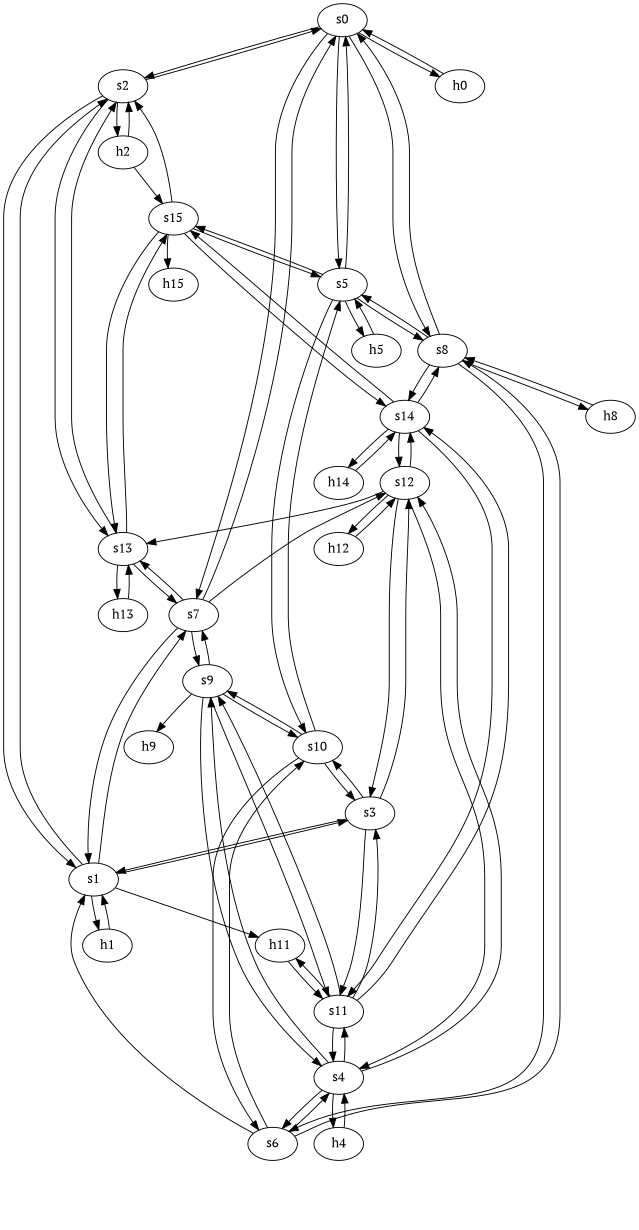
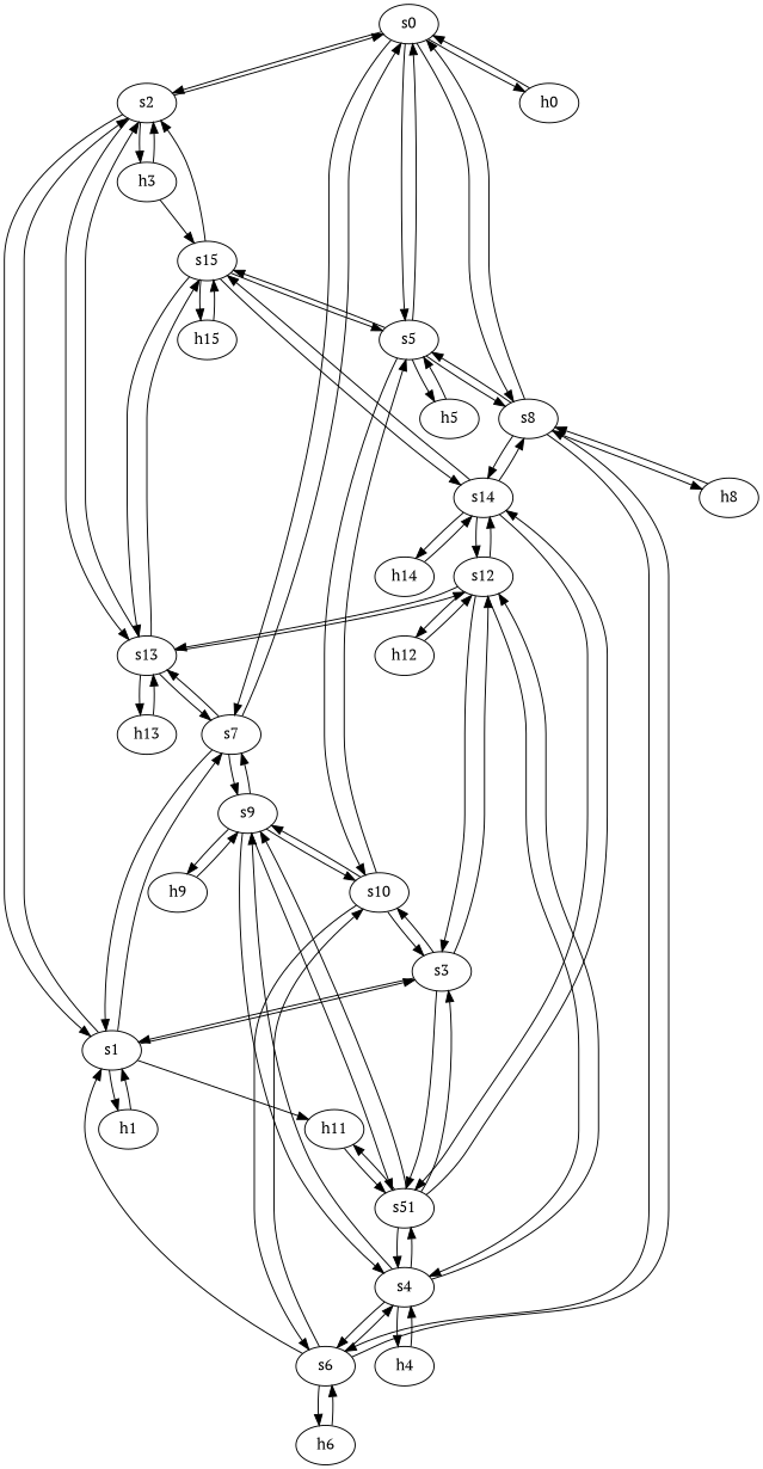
  strict digraph {
    fontname="PT Serif"
    node [fontname="PT Serif" type=switch]
    edge [capacity="1Gbps" cost=1 dst_port=0 fontname="PT Serif" src_port=0]
    s0
    s2
    s5
    s7
    s8
    h0 [ip="1.0.0.100" mac="00:00:00:00:00:50" type=host]
    s1
    s13
-   h2 [ip="1.0.0.102" mac="00:00:00:00:00:52" type=host]
+   h2 [ip="1.0.0.102" mac="00:00:00:00:00:52" type=host label=h3]
    s15
    s10
    h5 [ip="1.0.0.105" mac="00:00:00:00:00:55" type=host]
    s9
    s6
    s14
    h8 [ip="1.0.0.108" mac="00:00:00:00:00:58" type=host]
    s3
    h1 [ip="1.0.0.101" mac="00:00:00:00:00:51" type=host]
    h11 [ip="1.0.0.111" mac="00:00:00:00:00:61" type=host]
-   s11
+   s11 [label=s51]
    s12
    s4
+   h6 [ip="1.0.0.106" mac="00:00:00:00:00:56" type=host]
    h13 [ip="1.0.0.113" mac="00:00:00:00:00:63" type=host]
    h15 [ip="1.0.0.115" mac="00:00:00:00:00:65" type=host]
    h12 [ip="1.0.0.112" mac="00:00:00:00:00:62" type=host]
    h4 [ip="1.0.0.104" mac="00:00:00:00:00:54" type=host]
    h9 [ip="1.0.0.109" mac="00:00:00:00:00:59" type=host]
    h14 [ip="1.0.0.114" mac="00:00:00:00:00:64" type=host]
    s0 -> s2 [src_port=2]
    s0 -> s5 [src_port=5]
    s0 -> s7 [src_port=7]
    s0 -> s8 [src_port=8]
    s0 -> h0 [capacity="100Gbps" src_port=16]
    s2 -> s0 [dst_port=2]
    s2 -> s1 [dst_port=2 src_port=1]
    s2 -> s13 [dst_port=2 src_port=13]
    s2 -> h2 [capacity="100Gbps" src_port=18]
    s5 -> s0 [dst_port=5]
    s5 -> s8 [dst_port=5 src_port=8]
    s5 -> s15 [dst_port=5 src_port=15]
    s5 -> s10 [dst_port=5 src_port=10]
    s5 -> h5 [capacity="100Gbps" src_port=21]
    s7 -> s0 [dst_port=7]
    s7 -> s1 [dst_port=7 src_port=1]
    s7 -> s13 [dst_port=7 src_port=13]
    s7 -> s9 [dst_port=7 src_port=9]
    s8 -> s0 [dst_port=8]
    s8 -> s5 [dst_port=8 src_port=5]
    s8 -> s6 [dst_port=8 src_port=6]
    s8 -> s14 [dst_port=8 src_port=14]
    s8 -> h8 [capacity="100Gbps" src_port=24]
    h0 -> s0 [capacity="100Gbps" dst_port=16]
    s1 -> s2 [dst_port=1 src_port=2]
    s1 -> s7 [dst_port=1 src_port=7]
    s1 -> s3 [dst_port=1 src_port=3]
    s1 -> h1 [capacity="100Gbps" src_port=17]
    s1 -> h11 [dst_port=1 src_port=6]
    s13 -> s2 [dst_port=13 src_port=2]
    s13 -> s7 [dst_port=13 src_port=7]
    s13 -> s15 [dst_port=13 src_port=15]
-   s7 -> s12 [dst_port=13 src_port=12]
+   s13 -> s12 [dst_port=13 src_port=12]
    s13 -> h13 [capacity="100Gbps" src_port=29]
    h2 -> s2 [capacity="100Gbps" dst_port=18]
    h2 -> s15 [dst_port=2 src_port=15]
    s15 -> s2 [dst_port=15 src_port=2]
    s15 -> s5 [dst_port=15 src_port=5]
    s15 -> s13 [dst_port=15 src_port=13]
    s15 -> s14 [dst_port=15 src_port=14]
    s15 -> h15 [capacity="100Gbps" src_port=31]
    s10 -> s5 [dst_port=10 src_port=5]
    s10 -> s9 [dst_port=10 src_port=9]
    s10 -> s6 [dst_port=10 src_port=6]
    s10 -> s3 [dst_port=10 src_port=3]
    h5 -> s5 [capacity="100Gbps" dst_port=21]
    s9 -> s7 [dst_port=9 src_port=7]
    s9 -> s10 [dst_port=9 src_port=10]
    s9 -> s11 [dst_port=9 src_port=11]
    s9 -> s4 [dst_port=9 src_port=4]
    s9 -> h9 [capacity="100Gbps" src_port=25]
    s6 -> s8 [dst_port=6 src_port=8]
    s6 -> s1 [dst_port=6 src_port=1]
    s6 -> s10 [dst_port=6 src_port=10]
    s6 -> s4 [dst_port=6 src_port=4]
+   s6 -> h6 [capacity="100Gbps" src_port=22]
    s14 -> s8 [dst_port=14 src_port=8]
    s14 -> s15 [dst_port=14 src_port=15]
    s14 -> s11 [dst_port=14 src_port=11]
    s14 -> s12 [dst_port=14 src_port=12]
    s14 -> h14 [capacity="100Gbps" src_port=30]
    h8 -> s8 [capacity="100Gbps" dst_port=24]
    s3 -> s1 [dst_port=3 src_port=1]
    s3 -> s10 [dst_port=3 src_port=10]
    s3 -> s11 [dst_port=3 src_port=11]
    s3 -> s12 [dst_port=3 src_port=12]
    h1 -> s1 [capacity="100Gbps" dst_port=17]
    h11 -> s11 [capacity="100Gbps" dst_port=27]
    s11 -> s9 [dst_port=11 src_port=9]
    s11 -> s14 [dst_port=11 src_port=14]
    s11 -> s3 [dst_port=11 src_port=3]
    s11 -> h11 [capacity="100Gbps" src_port=27]
    s11 -> s4 [dst_port=11 src_port=4]
    s12 -> s13 [dst_port=12 src_port=13]
    s12 -> s14 [dst_port=12 src_port=14]
    s12 -> s3 [dst_port=12 src_port=3]
    s12 -> s4 [dst_port=12 src_port=4]
    s12 -> h12 [capacity="100Gbps" src_port=28]
    s4 -> s9 [dst_port=4 src_port=9]
    s4 -> s6 [dst_port=4 src_port=6]
    s4 -> s11 [dst_port=4 src_port=11]
    s4 -> s12 [dst_port=4 src_port=12]
    s4 -> h4 [capacity="100Gbps" src_port=20]
+   h6 -> s6 [capacity="100Gbps" dst_port=22]
    h13 -> s13 [capacity="100Gbps" dst_port=29]
+   h15 -> s15 [capacity="100Gbps" dst_port=31]
    h12 -> s12 [capacity="100Gbps" dst_port=28]
    h4 -> s4 [capacity="100Gbps" dst_port=20]
+   h9 -> s9 [capacity="100Gbps" dst_port=25]
    h14 -> s14 [capacity="100Gbps" dst_port=30]
  }
